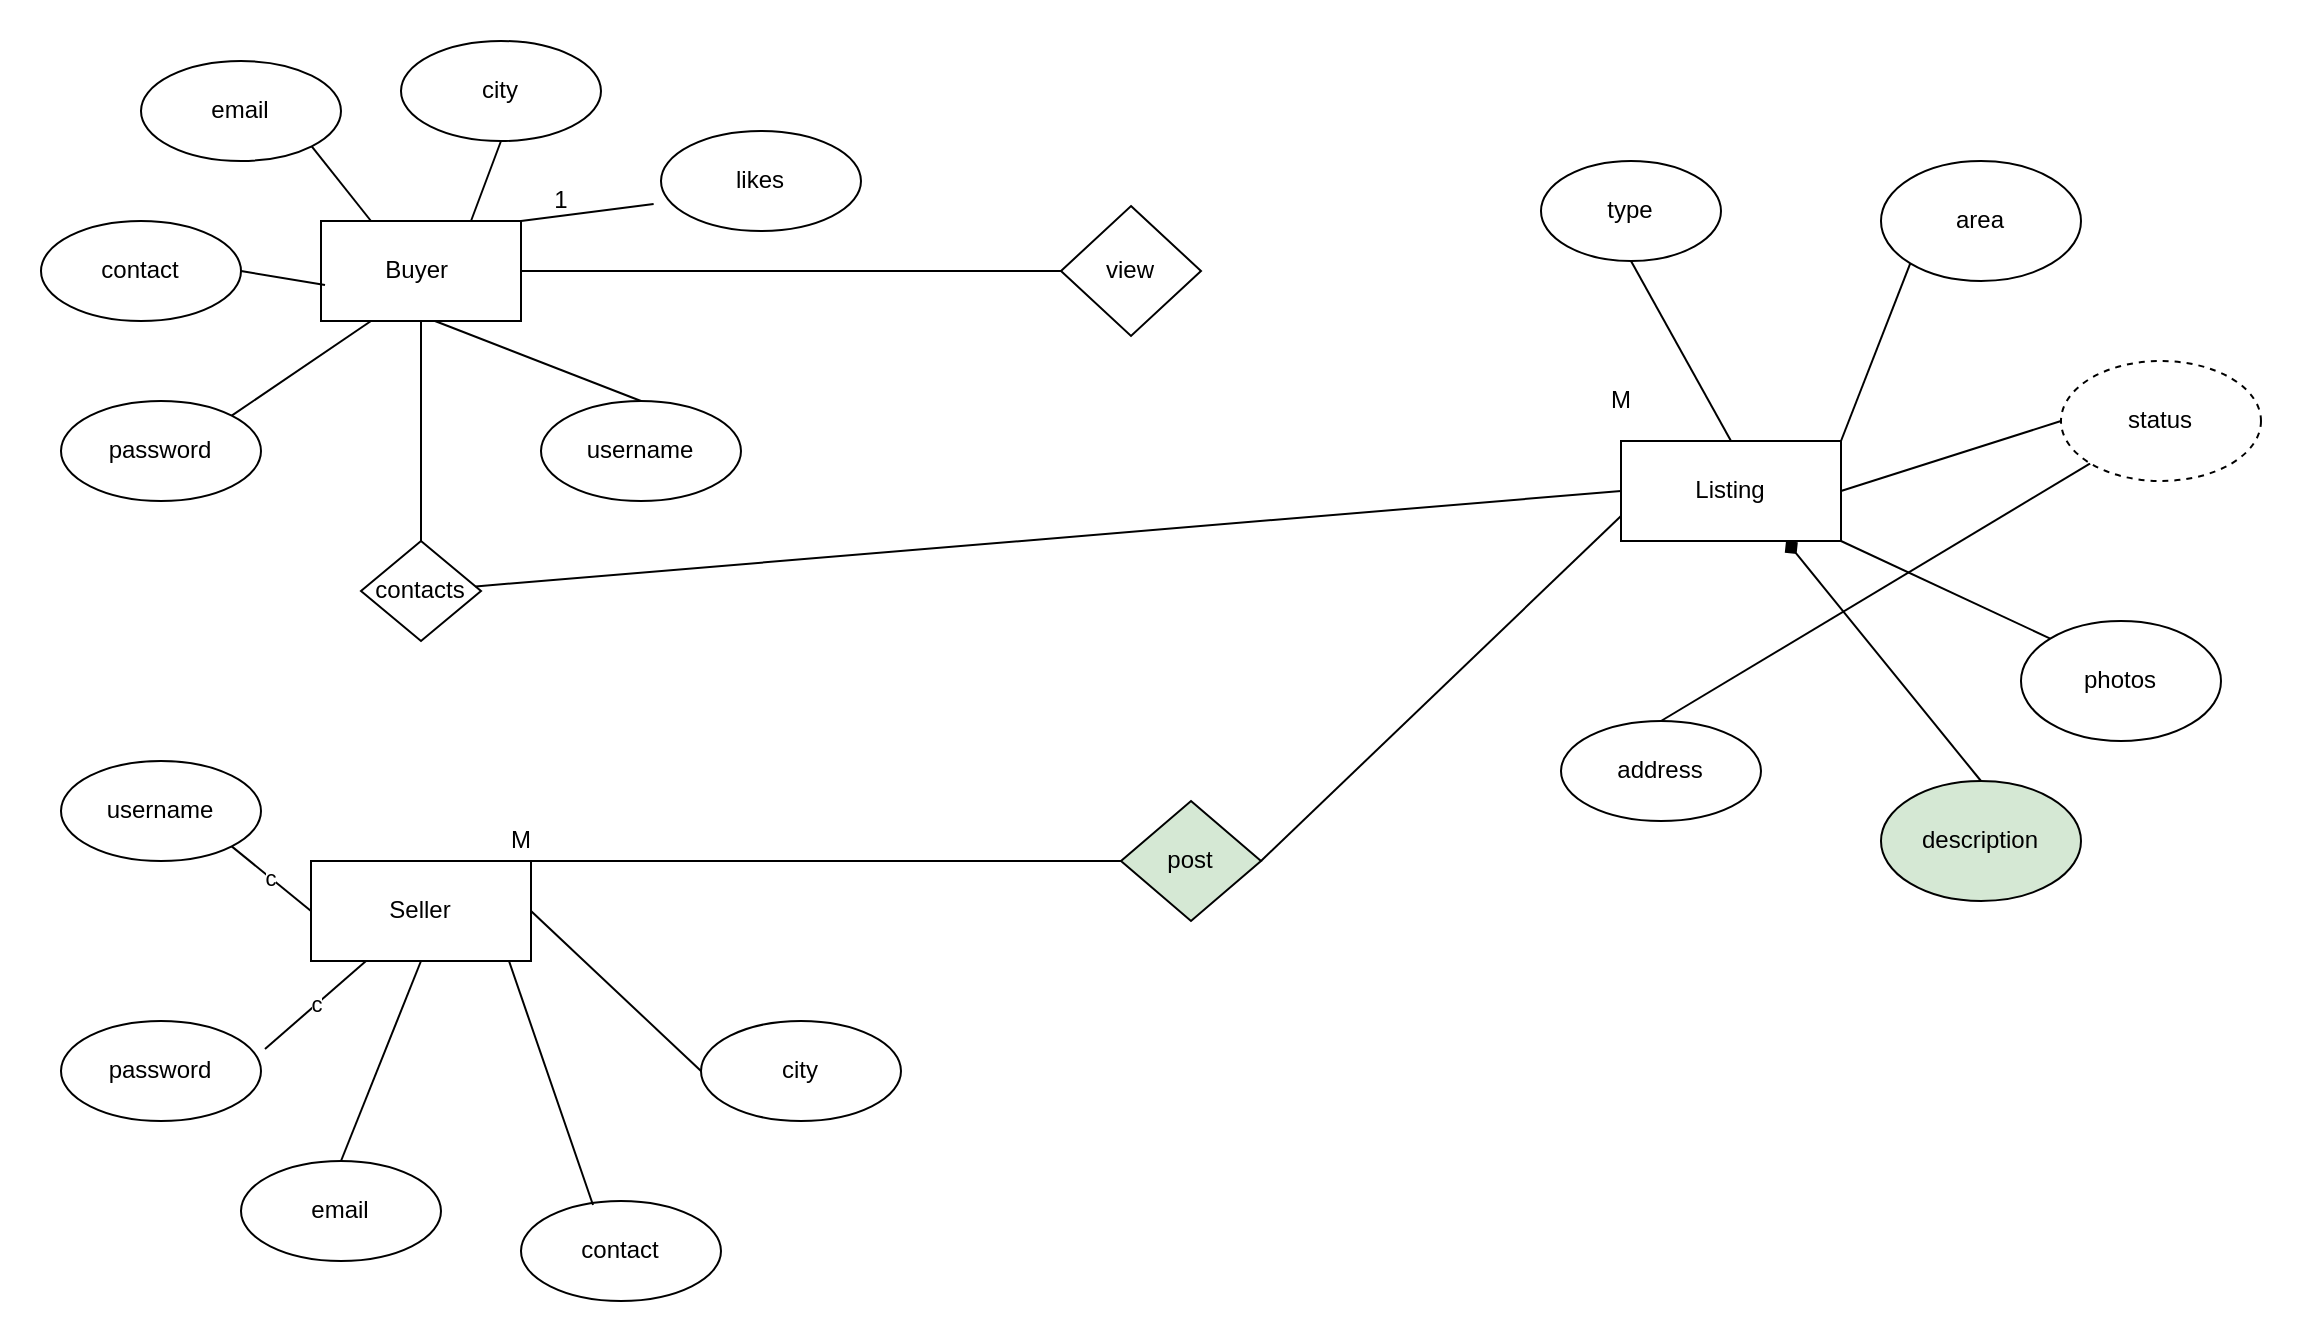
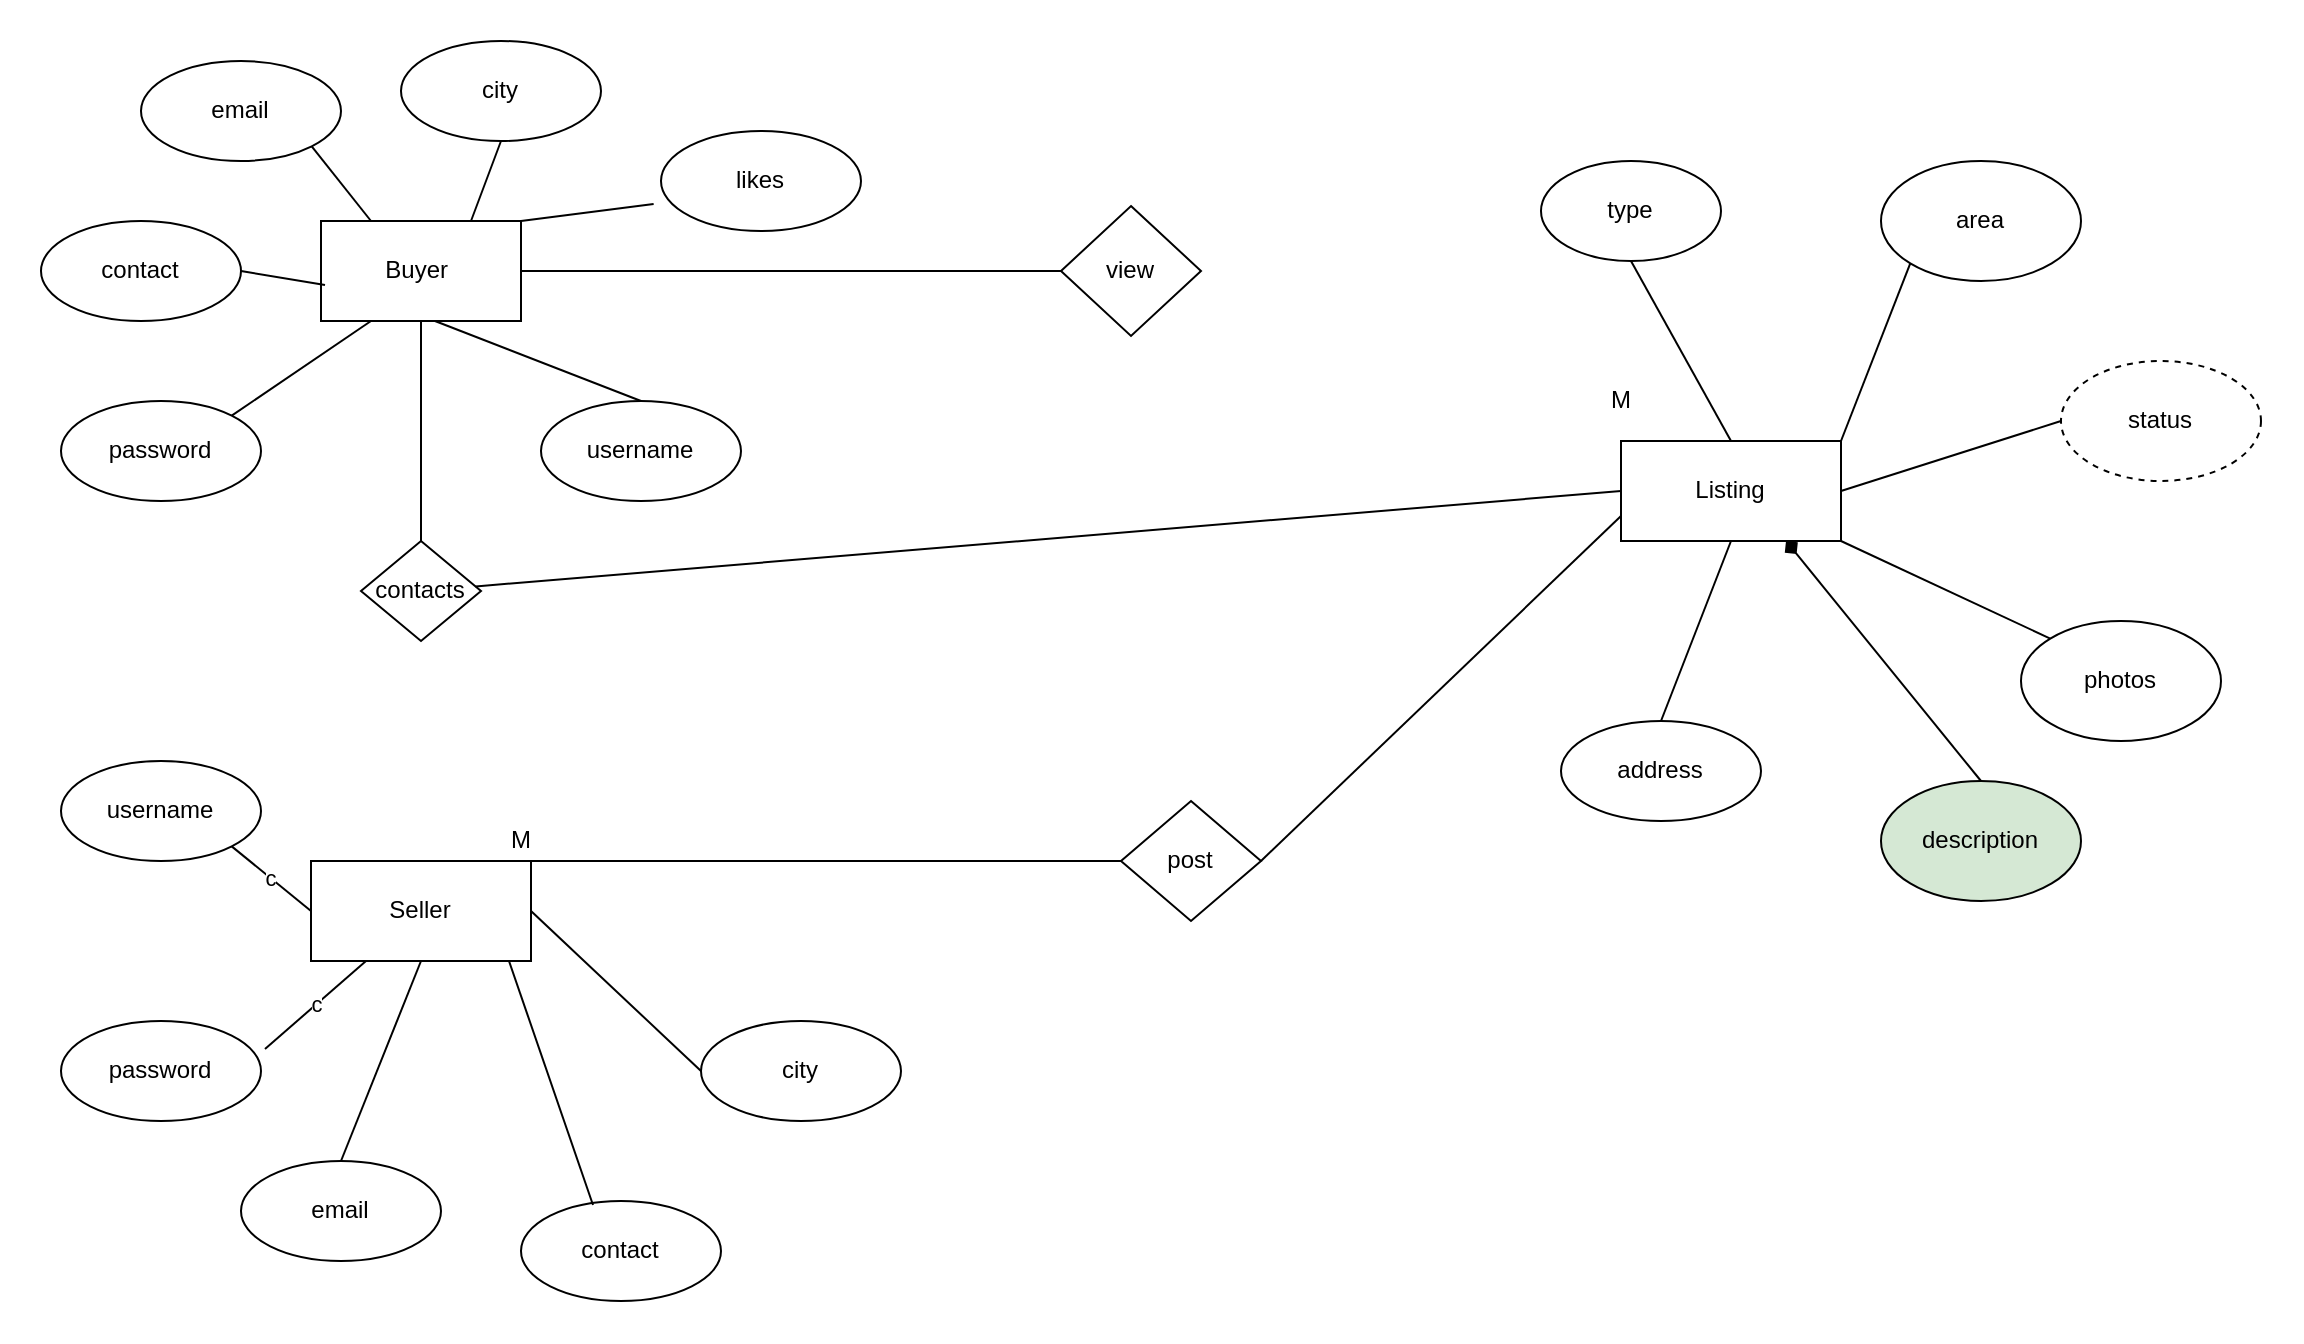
  <mxCell id="0" />
  <mxCell id="1" parent="0" />
  <mxCell id="2" value="password" style="ellipse;whiteSpace=wrap;html=1;" parent="1" vertex="1"><mxGeometry x="30" y="200" width="100" height="50" as="geometry" /></mxCell>
  <mxCell id="3" value="Buyer&amp;nbsp;" style="rounded=0;whiteSpace=wrap;html=1;" parent="1" vertex="1"><mxGeometry x="160" y="110" width="100" height="50" as="geometry" /></mxCell>
  <mxCell id="4" value="Seller" style="rounded=0;whiteSpace=wrap;html=1;" parent="1" vertex="1"><mxGeometry x="155" y="430" width="110" height="50" as="geometry" /></mxCell>
  <mxCell id="5" value="Listing" style="rounded=0;whiteSpace=wrap;html=1;" parent="1" vertex="1"><mxGeometry x="810" y="220" width="110" height="50" as="geometry" /></mxCell>
  <mxCell id="6" value="contact" style="ellipse;whiteSpace=wrap;html=1;" parent="1" vertex="1"><mxGeometry y="110" width="100" height="50" as="geometry" x="20" /></mxCell>
  <mxCell id="7" value="email" style="ellipse;whiteSpace=wrap;html=1;" parent="1" vertex="1"><mxGeometry x="70" y="30" width="100" height="50" as="geometry" /></mxCell>
  <mxCell id="8" value="username" style="ellipse;whiteSpace=wrap;html=1;" parent="1" vertex="1"><mxGeometry x="270" y="200" width="100" height="50" as="geometry" /></mxCell>
  <mxCell id="9" value="city" style="ellipse;whiteSpace=wrap;html=1;" parent="1" vertex="1"><mxGeometry x="200" width="100" height="50" as="geometry" y="20" /></mxCell>
  <mxCell id="10" value="" style="endArrow=none;html=1;entryX=0.57;entryY=1;entryDx=0;entryDy=0;entryPerimeter=0;exitX=0.5;exitY=0;exitDx=0;exitDy=0;" parent="1" source="8" target="3" edge="1"><mxGeometry width="50" height="50" relative="1" as="geometry"><mxPoint x="260" y="230" as="sourcePoint" /><mxPoint x="310" y="180" as="targetPoint" /></mxGeometry></mxCell>
  <mxCell id="11" value="" style="endArrow=none;html=1;entryX=0.25;entryY=1;entryDx=0;entryDy=0;exitX=1;exitY=0;exitDx=0;exitDy=0;" parent="1" source="2" target="3" edge="1"><mxGeometry width="50" height="50" relative="1" as="geometry"><mxPoint x="260" y="230" as="sourcePoint" /><mxPoint x="310" y="180" as="targetPoint" /></mxGeometry></mxCell>
  <mxCell id="12" value="" style="endArrow=none;html=1;entryX=0.02;entryY=0.64;entryDx=0;entryDy=0;entryPerimeter=0;exitX=1;exitY=0.5;exitDx=0;exitDy=0;" parent="1" source="6" target="3" edge="1"><mxGeometry width="50" height="50" relative="1" as="geometry"><mxPoint x="260" y="230" as="sourcePoint" /><mxPoint x="310" y="180" as="targetPoint" /></mxGeometry></mxCell>
  <mxCell id="13" value="" style="endArrow=none;html=1;entryX=0.25;entryY=0;entryDx=0;entryDy=0;exitX=1;exitY=1;exitDx=0;exitDy=0;" parent="1" source="7" target="3" edge="1"><mxGeometry width="50" height="50" relative="1" as="geometry"><mxPoint x="260" y="230" as="sourcePoint" /><mxPoint x="310" y="180" as="targetPoint" /></mxGeometry></mxCell>
  <mxCell id="14" value="" style="endArrow=none;html=1;entryX=0.75;entryY=0;entryDx=0;entryDy=0;exitX=0.5;exitY=1;exitDx=0;exitDy=0;" parent="1" source="9" target="3" edge="1"><mxGeometry width="50" height="50" relative="1" as="geometry"><mxPoint x="260" y="230" as="sourcePoint" /><mxPoint x="310" y="180" as="targetPoint" /></mxGeometry></mxCell>
  <mxCell id="15" value="contacts" style="rhombus;whiteSpace=wrap;html=1;" parent="1" vertex="1"><mxGeometry x="180" y="270" width="60" height="50" as="geometry" /></mxCell>
  <mxCell id="16" value="" style="endArrow=none;html=1;entryX=0.5;entryY=1;entryDx=0;entryDy=0;exitX=0.5;exitY=0;exitDx=0;exitDy=0;" parent="1" source="15" target="3" edge="1"><mxGeometry width="50" height="50" relative="1" as="geometry"><mxPoint x="260" y="320" as="sourcePoint" /><mxPoint x="310" y="270" as="targetPoint" /></mxGeometry></mxCell>
  <mxCell id="17" value="password" style="ellipse;whiteSpace=wrap;html=1;" parent="1" vertex="1"><mxGeometry x="30" y="510" width="100" height="50" as="geometry" /></mxCell>
  <mxCell id="18" value="username" style="ellipse;whiteSpace=wrap;html=1;" parent="1" vertex="1"><mxGeometry x="30" y="380" width="100" height="50" as="geometry" /></mxCell>
  <mxCell id="19" value="email" style="ellipse;whiteSpace=wrap;html=1;" parent="1" vertex="1"><mxGeometry x="120" y="580" width="100" height="50" as="geometry" /></mxCell>
  <mxCell id="20" value="contact" style="ellipse;whiteSpace=wrap;html=1;" parent="1" vertex="1"><mxGeometry x="260" y="600" width="100" height="50" as="geometry" /></mxCell>
  <mxCell id="21" value="city" style="ellipse;whiteSpace=wrap;html=1;" parent="1" vertex="1"><mxGeometry x="350" y="510" width="100" height="50" as="geometry" /></mxCell>
  <mxCell id="22" value="c" style="endArrow=none;html=1;entryX=1;entryY=1;entryDx=0;entryDy=0;exitX=0;exitY=0.5;exitDx=0;exitDy=0;" parent="1" source="4" target="18" edge="1"><mxGeometry width="50" height="50" relative="1" as="geometry"><mxPoint x="270" y="390" as="sourcePoint" /><mxPoint x="320" y="340" as="targetPoint" /></mxGeometry></mxCell>
  <mxCell id="23" value="c" style="endArrow=none;html=1;entryX=1.02;entryY=0.28;entryDx=0;entryDy=0;exitX=0.25;exitY=1;exitDx=0;exitDy=0;entryPerimeter=0;" parent="1" source="4" target="17" edge="1"><mxGeometry width="50" height="50" relative="1" as="geometry"><mxPoint x="165" y="465" as="sourcePoint" /><mxPoint x="140" y="415" as="targetPoint" /></mxGeometry></mxCell>
  <mxCell id="24" value="" style="endArrow=none;html=1;entryX=0.9;entryY=1;entryDx=0;entryDy=0;entryPerimeter=0;exitX=0.36;exitY=0.04;exitDx=0;exitDy=0;exitPerimeter=0;" parent="1" source="20" target="4" edge="1"><mxGeometry width="50" height="50" relative="1" as="geometry"><mxPoint x="520" y="410" as="sourcePoint" /><mxPoint x="570" y="360" as="targetPoint" /></mxGeometry></mxCell>
  <mxCell id="25" value="" style="endArrow=none;html=1;entryX=0.5;entryY=1;entryDx=0;entryDy=0;exitX=0.5;exitY=0;exitDx=0;exitDy=0;" parent="1" source="19" target="4" edge="1"><mxGeometry width="50" height="50" relative="1" as="geometry"><mxPoint x="520" y="410" as="sourcePoint" /><mxPoint x="570" y="360" as="targetPoint" /></mxGeometry></mxCell>
  <mxCell id="26" value="" style="endArrow=none;html=1;entryX=1;entryY=0.5;entryDx=0;entryDy=0;exitX=0;exitY=0.5;exitDx=0;exitDy=0;" parent="1" source="21" target="4" edge="1"><mxGeometry width="50" height="50" relative="1" as="geometry"><mxPoint x="520" y="410" as="sourcePoint" /><mxPoint x="570" y="360" as="targetPoint" /></mxGeometry></mxCell>
- <mxCell id="27" value="post" style="rhombus;whiteSpace=wrap;html=1;fillColor=#d5e8d4;" parent="1" vertex="1"><mxGeometry x="560" y="400" width="70" height="60" as="geometry" /></mxCell>
+ <mxCell id="27" value="post" style="rhombus;whiteSpace=wrap;html=1;" parent="1" vertex="1"><mxGeometry x="560" y="400" width="70" height="60" as="geometry" /></mxCell>
  <mxCell id="28" value="" style="endArrow=none;html=1;exitX=1;exitY=0;exitDx=0;exitDy=0;entryX=0;entryY=0.5;entryDx=0;entryDy=0;" parent="1" source="4" target="27" edge="1"><mxGeometry width="50" height="50" relative="1" as="geometry"><mxPoint x="520" y="410" as="sourcePoint" /><mxPoint x="570" y="360" as="targetPoint" /></mxGeometry></mxCell>
  <mxCell id="29" value="" style="endArrow=none;html=1;exitX=1;exitY=0.5;exitDx=0;exitDy=0;entryX=0;entryY=0.75;entryDx=0;entryDy=0;" parent="1" source="27" target="5" edge="1"><mxGeometry width="50" height="50" relative="1" as="geometry"><mxPoint x="850" y="400" as="sourcePoint" /><mxPoint x="900" y="350" as="targetPoint" /></mxGeometry></mxCell>
  <mxCell id="30" value="view" style="rhombus;whiteSpace=wrap;html=1;" parent="1" vertex="1"><mxGeometry x="530" y="102.5" width="70" height="65" as="geometry" /></mxCell>
  <mxCell id="31" value="" style="endArrow=none;html=1;entryX=0;entryY=0.5;entryDx=0;entryDy=0;exitX=1;exitY=0.5;exitDx=0;exitDy=0;" parent="1" source="3" target="30" edge="1"><mxGeometry width="50" height="50" relative="1" as="geometry"><mxPoint x="520" y="410" as="sourcePoint" /><mxPoint x="570" y="360" as="targetPoint" /></mxGeometry></mxCell>
  <mxCell id="32" value="" style="endArrow=none;html=1;exitX=0;exitY=0.5;exitDx=0;exitDy=0;" parent="1" source="5" target="15" edge="1"><mxGeometry width="50" height="50" relative="1" as="geometry"><mxPoint x="520" y="410" as="sourcePoint" /><mxPoint x="570" y="360" as="targetPoint" /></mxGeometry></mxCell>
  <mxCell id="33" value="address" style="ellipse;whiteSpace=wrap;html=1;" parent="1" vertex="1"><mxGeometry x="780" y="360" width="100" height="50" as="geometry" /></mxCell>
- <mxCell id="34" value="" style="endArrow=none;html=1;exitX=0.5;exitY=0;exitDx=0;exitDy=0;" parent="1" source="33" target="40" edge="1"><mxGeometry width="50" height="50" relative="1" as="geometry"><mxPoint x="600" y="410" as="sourcePoint" /><mxPoint x="650" y="360" as="targetPoint" /></mxGeometry></mxCell>
+ <mxCell id="34" value="" style="endArrow=none;html=1;entryX=0.5;entryY=1;entryDx=0;entryDy=0;exitX=0.5;exitY=0;exitDx=0;exitDy=0;" parent="1" source="33" target="5" edge="1"><mxGeometry width="50" height="50" relative="1" as="geometry"><mxPoint x="600" y="410" as="sourcePoint" /><mxPoint x="650" y="360" as="targetPoint" /></mxGeometry></mxCell>
  <mxCell id="35" value="type" style="ellipse;whiteSpace=wrap;html=1;" parent="1" vertex="1"><mxGeometry x="770" y="80" width="90" height="50" as="geometry" /></mxCell>
  <mxCell id="36" value="" style="endArrow=none;html=1;exitX=0.5;exitY=0;exitDx=0;exitDy=0;entryX=0.5;entryY=1;entryDx=0;entryDy=0;" parent="1" source="5" target="35" edge="1"><mxGeometry width="50" height="50" relative="1" as="geometry"><mxPoint x="580" y="360" as="sourcePoint" /><mxPoint x="865" y="160" as="targetPoint" /></mxGeometry></mxCell>
  <mxCell id="37" value="photos" style="ellipse;whiteSpace=wrap;html=1;" parent="1" vertex="1"><mxGeometry x="1010" y="310" width="100" height="60" as="geometry" /></mxCell>
  <mxCell id="38" value="area" style="ellipse;whiteSpace=wrap;html=1;" parent="1" vertex="1"><mxGeometry x="940" y="80" width="100" height="60" as="geometry" /></mxCell>
  <mxCell id="39" value="description" style="ellipse;whiteSpace=wrap;html=1;fillColor=#d5e8d4;" parent="1" vertex="1"><mxGeometry x="940" y="390" width="100" height="60" as="geometry" /></mxCell>
  <mxCell id="40" value="status" style="ellipse;whiteSpace=wrap;html=1;dashed=1;" parent="1" vertex="1"><mxGeometry x="1030" y="180" width="100" height="60" as="geometry" /></mxCell>
  <mxCell id="41" value="" style="endArrow=none;html=1;entryX=0;entryY=1;entryDx=0;entryDy=0;exitX=1;exitY=0;exitDx=0;exitDy=0;" parent="1" source="5" target="38" edge="1"><mxGeometry width="50" height="50" relative="1" as="geometry"><mxPoint x="580" y="360" as="sourcePoint" /><mxPoint x="630" y="310" as="targetPoint" /></mxGeometry></mxCell>
  <mxCell id="42" value="" style="endArrow=none;html=1;entryX=0;entryY=0.5;entryDx=0;entryDy=0;exitX=1;exitY=0.5;exitDx=0;exitDy=0;" parent="1" source="5" target="40" edge="1"><mxGeometry width="50" height="50" relative="1" as="geometry"><mxPoint x="580" y="360" as="sourcePoint" /><mxPoint x="630" y="310" as="targetPoint" /></mxGeometry></mxCell>
  <mxCell id="43" value="" style="endArrow=none;html=1;exitX=1;exitY=1;exitDx=0;exitDy=0;entryX=0;entryY=0;entryDx=0;entryDy=0;" parent="1" source="5" target="37" edge="1"><mxGeometry width="50" height="50" relative="1" as="geometry"><mxPoint x="580" y="360" as="sourcePoint" /><mxPoint x="980" y="300" as="targetPoint" /></mxGeometry></mxCell>
  <mxCell id="44" value="" style="endArrow=diamond;html=1;entryX=0.75;entryY=1;entryDx=0;entryDy=0;exitX=0.5;exitY=0;exitDx=0;exitDy=0;" parent="1" source="39" target="5" edge="1"><mxGeometry width="50" height="50" relative="1" as="geometry"><mxPoint x="580" y="360" as="sourcePoint" /><mxPoint x="630" y="310" as="targetPoint" /></mxGeometry></mxCell>
- <mxCell id="45" value="1" style="text;html=1;align=center;verticalAlign=middle;resizable=0;points=[];autosize=1;strokeColor=none;fillColor=none;" parent="1" vertex="1"><mxGeometry x="265" y="85" width="30" height="30" as="geometry" /></mxCell>
  <mxCell id="46" value="M" style="text;html=1;align=center;verticalAlign=middle;resizable=0;points=[];autosize=1;strokeColor=none;fillColor=none;" parent="1" vertex="1"><mxGeometry x="245" y="405" width="30" height="30" as="geometry" /></mxCell>
  <mxCell id="47" value="M" style="text;html=1;align=center;verticalAlign=middle;resizable=0;points=[];autosize=1;strokeColor=none;fillColor=none;" parent="1" vertex="1"><mxGeometry x="795" y="185" width="30" height="30" as="geometry" /></mxCell>
  <mxCell id="48" value="likes" style="ellipse;whiteSpace=wrap;html=1;" vertex="1" parent="1"><mxGeometry x="330" y="65" width="100" height="50" as="geometry" /></mxCell>
  <mxCell id="49" value="" style="endArrow=none;html=1;entryX=-0.037;entryY=0.731;entryDx=0;entryDy=0;entryPerimeter=0;exitX=1;exitY=0;exitDx=0;exitDy=0;" edge="1" parent="1" source="3" target="48"><mxGeometry width="50" height="50" relative="1" as="geometry"><mxPoint x="330" y="290" as="sourcePoint" /><mxPoint x="380" y="240" as="targetPoint" /></mxGeometry></mxCell>
